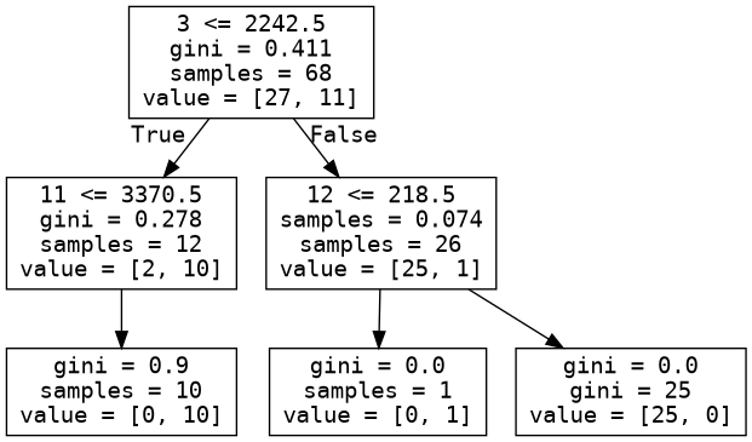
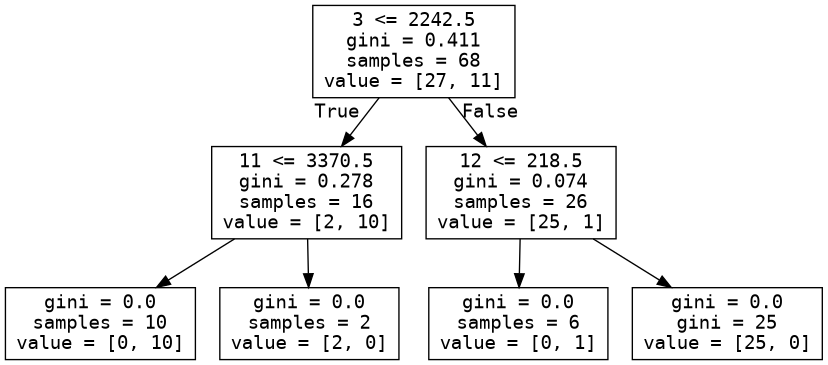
  digraph {
    fontname="DejaVu Sans Mono"
    node [fontname="DejaVu Sans Mono" shape=box]
    edge [fontname="DejaVu Sans Mono"]
    n1 [label="3 <= 2242.5\ngini = 0.411\nsamples = 68\nvalue = [27, 11]"]
-   n2 [label="11 <= 3370.5\ngini = 0.278\nsamples = 12\nvalue = [2, 10]"]
-   n3 [label="12 <= 218.5\nsamples = 0.074\nsamples = 26\nvalue = [25, 1]"]
-   n4 [label="gini = 0.9\nsamples = 10\nvalue = [0, 10]"]
-   n6 [label="gini = 0.0\nsamples = 1\nvalue = [0, 1]"]
+   n2 [label="11 <= 3370.5\ngini = 0.278\nsamples = 16\nvalue = [2, 10]"]
+   n3 [label="12 <= 218.5\ngini = 0.074\nsamples = 26\nvalue = [25, 1]"]
+   n4 [label="gini = 0.0\nsamples = 10\nvalue = [0, 10]"]
+   n5 [label="gini = 0.0\nsamples = 2\nvalue = [2, 0]"]
+   n6 [label="gini = 0.0\nsamples = 6\nvalue = [0, 1]"]
    n7 [label="gini = 0.0\ngini = 25\nvalue = [25, 0]"]
    n1 -> n2 [headlabel=True labelangle=45 labeldistance=2.5]
    n1 -> n3 [headlabel=False labelangle=-45 labeldistance=2.5]
    n2 -> n4
+   n2 -> n5
    n3 -> n6
    n3 -> n7
  }
